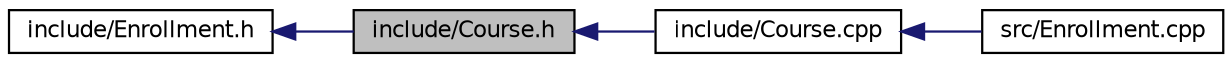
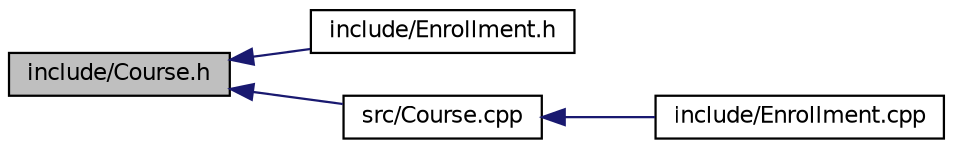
  digraph {
    rankdir=LR
    node [color=black fillcolor=white fontname=Helvetica fontsize=10 shape=record style=filled]
    edge [color=midnightblue dir=back fontname=Helvetica fontsize=10 labelfontname=Helvetica labelfontsize=10 style=solid]
    n1 [fillcolor=grey75 fontcolor=black height=0.2 label="include/Course.h" width=0.4]
    n2 [height=0.2 label="include/Enrollment.h" width=0.4]
-   n3 [height=0.2 label="include/Course.cpp" width=0.4]
-   n4 [height=0.2 label="src/Enrollment.cpp" width=0.4]
-   n2 -> n1
+   n3 [height=0.2 label="src/Course.cpp" width=0.4]
+   n4 [height=0.2 label="include/Enrollment.cpp" width=0.4]
+   n1 -> n2
    n1 -> n3
    n3 -> n4
  }
